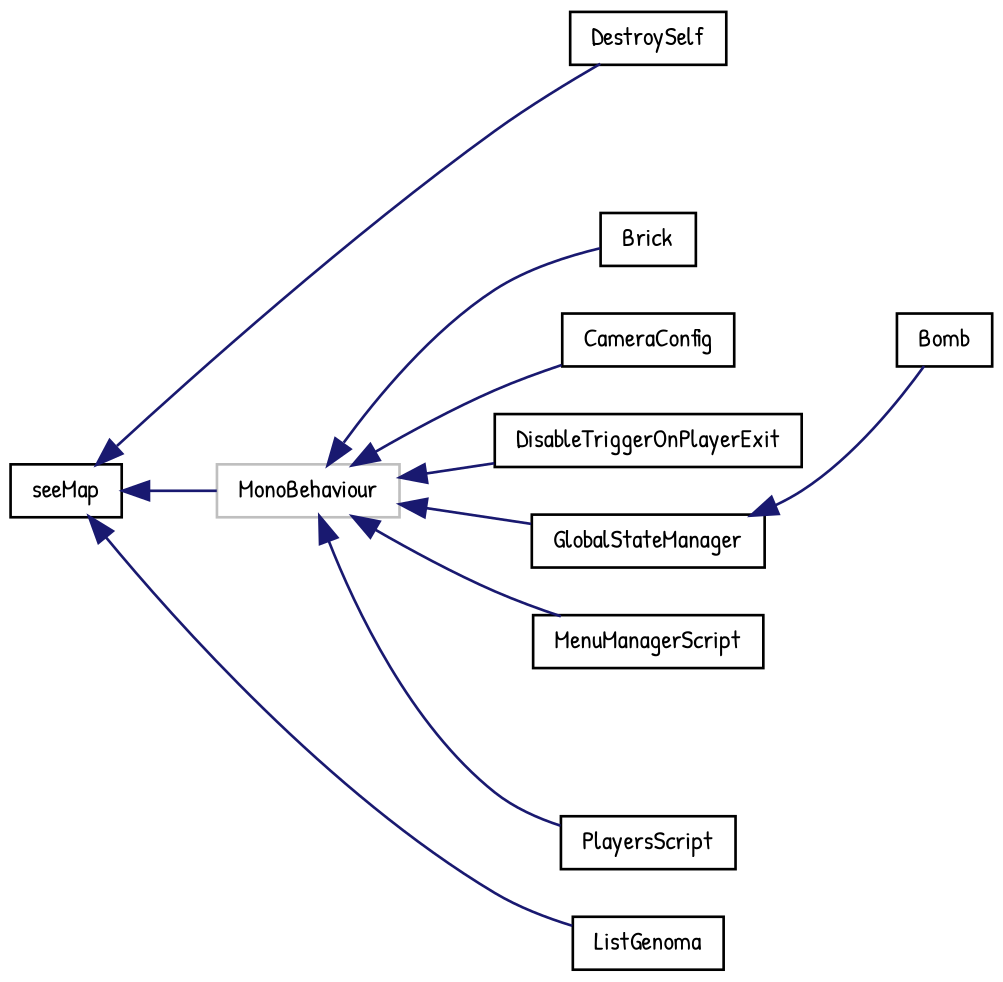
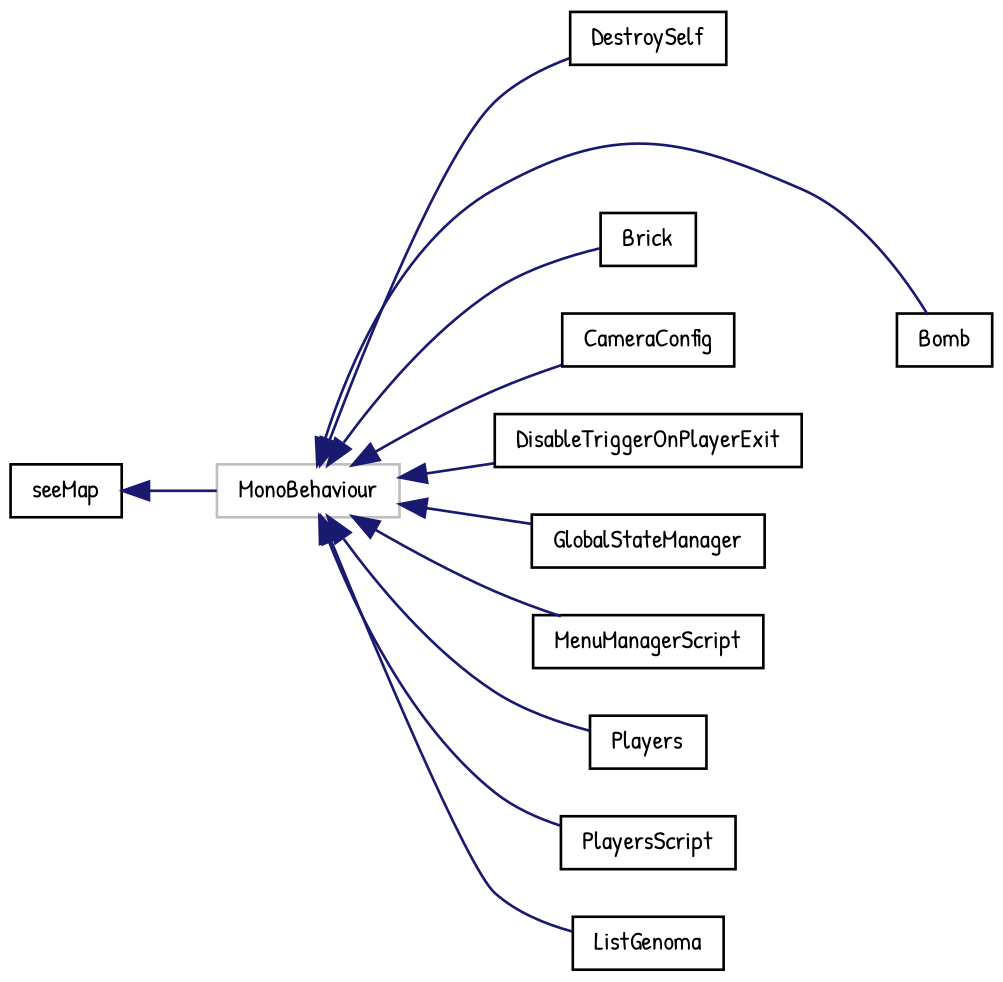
  digraph {
    fontname="Patrick Hand"
    rankdir=LR
    node [color=black fillcolor=white fontname="Patrick Hand" fontsize=10 shape=record style=filled]
    edge [color=midnightblue dir=back fontname="Patrick Hand" fontsize=10 labelfontname=Helvetica labelfontsize=10 style=solid]
    n1 [color=grey75 height=0.2 label=MonoBehaviour width=0.4]
    n2 [height=0.2 label=Bomb width=0.4]
    n3 [height=0.2 label=Brick width=0.4]
    n4 [height=0.2 label=CameraConfig width=0.4]
    n5 [height=0.2 label=DestroySelf width=0.4]
    n6 [height=0.2 label=DisableTriggerOnPlayerExit width=0.4]
    n7 [height=0.2 label=GlobalStateManager width=0.4]
    n8 [height=0.2 label=ListGenoma width=0.4]
    n9 [height=0.2 label=MenuManagerScript width=0.4]
+   n10 [height=0.2 label=Players width=0.4]
    n11 [height=0.2 label=PlayersScript width=0.4]
    n12 [height=0.2 label=seeMap width=0.4]
-   n7 -> n2
+   n1 -> n2
    n1 -> n3
    n1 -> n4
-   n12 -> n5
+   n1 -> n5
    n1 -> n6
    n1 -> n7
-   n12 -> n8
+   n1 -> n8
    n1 -> n9
+   n1 -> n10
    n1 -> n11
    n12 -> n1
  }
